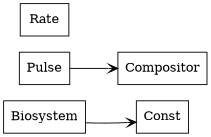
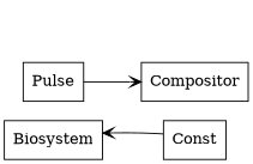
  digraph {
    rankdir=LR
    node [shape=box]
    edge [arrowhead=open arrowtail=none]
    n1 [label=Biosystem]
    n2 [label=Const]
    n3 [label=Compositor]
    n4 [label=Pulse]
-   n5 [label=Rate]
-   n1 -> n2
+   n2 -> n1
    n4 -> n3
  }
